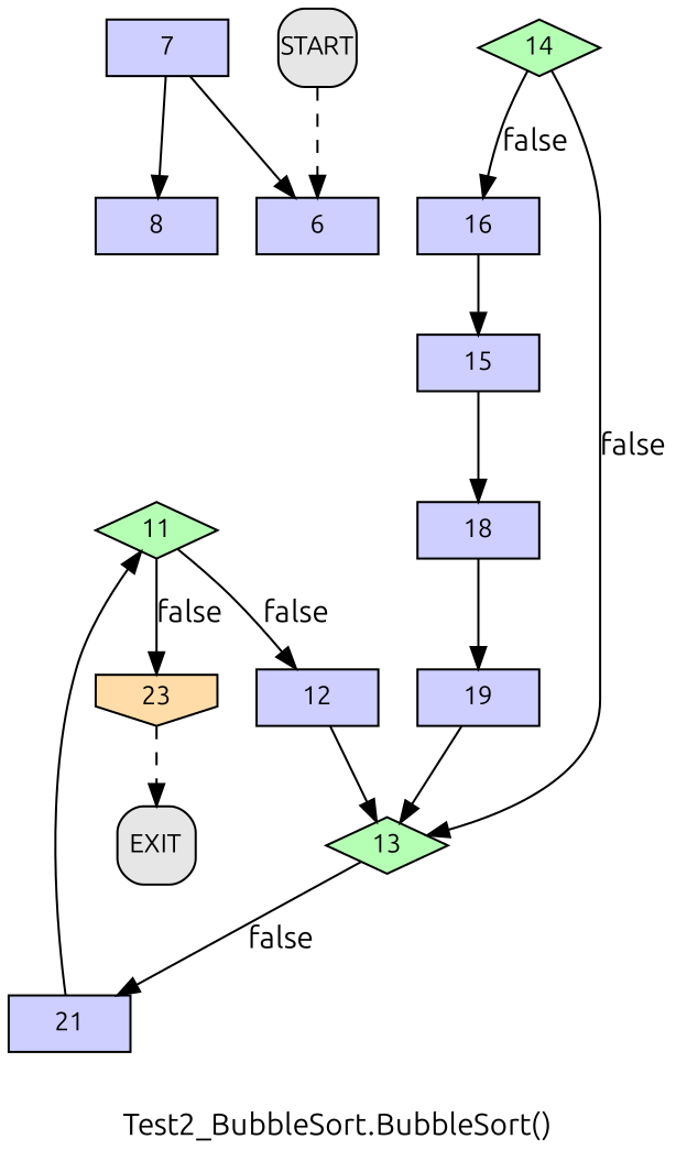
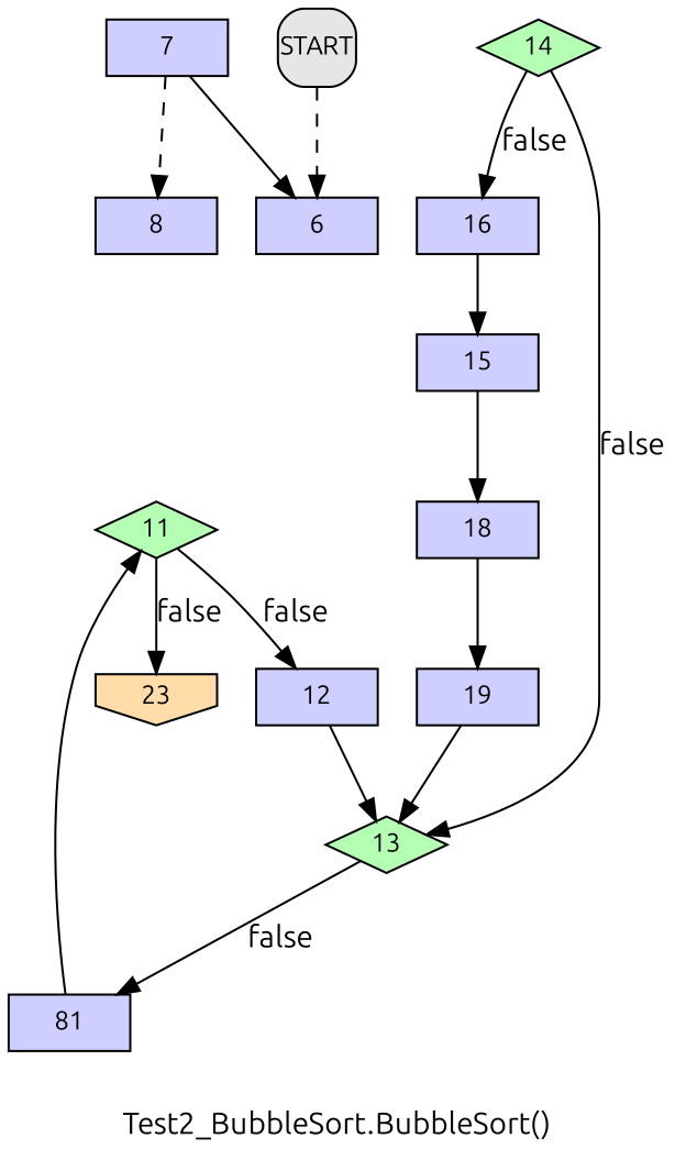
  digraph {
    fontname=Ubuntu
    label="Test2_BubbleSort.BubbleSort()"
    node [fillcolor="#CECEFF" fixedsize=true fontname=Ubuntu fontsize=12 shape=box style=filled]
    edge [fontname=Ubuntu style=solid]
    n1 [height=0.36 label=6 width=0.78]
    n2 [height=0.36 label=7 width=0.78]
    n3 [height=0.36 label=8 width=0.78]
    n4 [fillcolor="#B4FFB4" height=0.36 label=11 shape=diamond width=0.78]
    n5 [height=0.36 label=12 width=0.78]
    n6 [fillcolor="#FFDCA8" height=0.36 label=23 shape=invhouse width=0.78]
    n7 [fillcolor="#B4FFB4" height=0.36 label=13 shape=diamond width=0.78]
-   n8 [fillcolor="#E6E6E6" height=0.5 label=EXIT style="filled, rounded" width=0.5]
-   n9 [height=0.36 label=21 width=0.78]
+   n9 [height=0.36 label=81 width=0.78]
    n10 [fillcolor="#B4FFB4" height=0.36 label=14 shape=diamond width=0.78]
    n11 [height=0.36 label=16 width=0.78]
    n12 [height=0.36 label=15 width=0.78]
    n13 [height=0.36 label=18 width=0.78]
    n14 [height=0.36 label=19 width=0.78]
    n15 [fillcolor="#E6E6E6" height=0.5 label=START style="filled, rounded" width=0.5]
    n2 -> n1
-   n2 -> n3
+   n2 -> n3 [style=dashed]
    n4 -> n5 [label=false]
    n4 -> n6 [label=false]
    n5 -> n7
-   n6 -> n8 [style=dashed]
    n7 -> n9 [label=false]
    n9 -> n4
    n10 -> n7 [label=false]
    n10 -> n11 [label=false]
    n11 -> n12
    n12 -> n13
    n13 -> n14
    n14 -> n7
    n15 -> n1 [style=dashed]
  }
